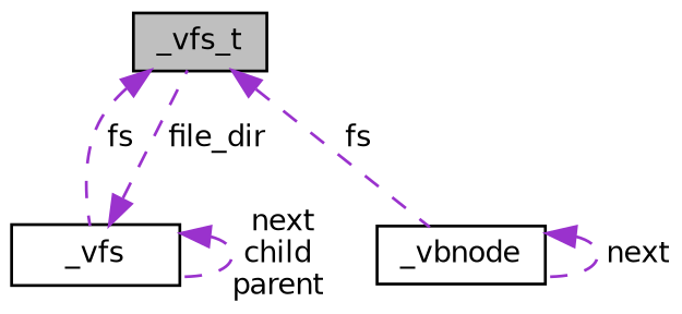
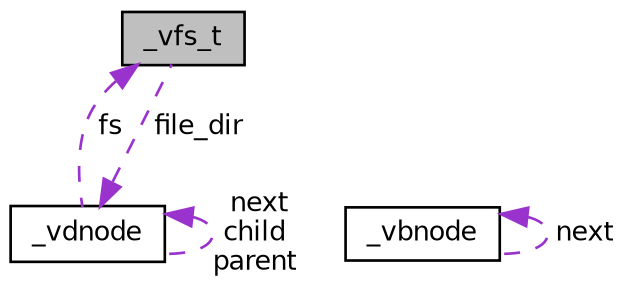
  digraph {
    node [color=black fillcolor=white fontname=Helvetica fontsize=10 shape=record style=filled]
    edge [color=darkorchid3 dir=back fontname=Helvetica fontsize=10 labelfontname=Helvetica labelfontsize=10 style=dashed]
    n1 [fillcolor=grey75 fontcolor=black height=0.2 label=_vfs_t width=0.4]
-   n2 [height=0.2 label=_vfs width=0.4]
+   n2 [height=0.2 label=_vdnode width=0.4]
    n3 [height=0.2 label=_vbnode width=0.4]
    n1 -> n2 [label=" fs"]
-   n1 -> n3 [label=" fs"]
    n2 -> n1 [label=" file_dir"]
    n2 -> n2 [label=" next\nchild\nparent"]
    n3 -> n3 [label=" next"]
  }
